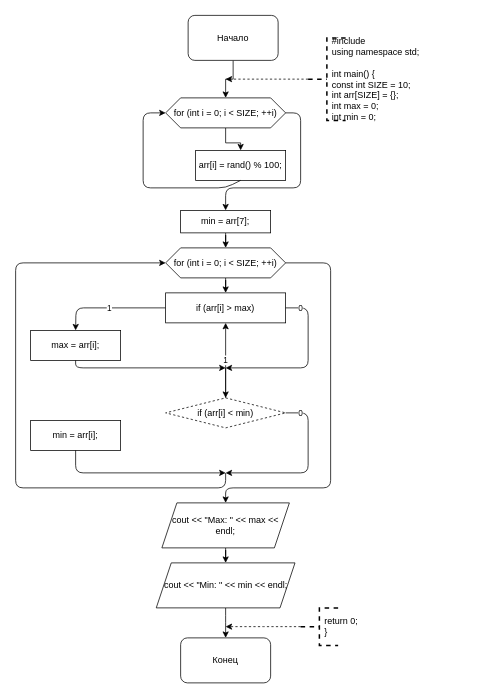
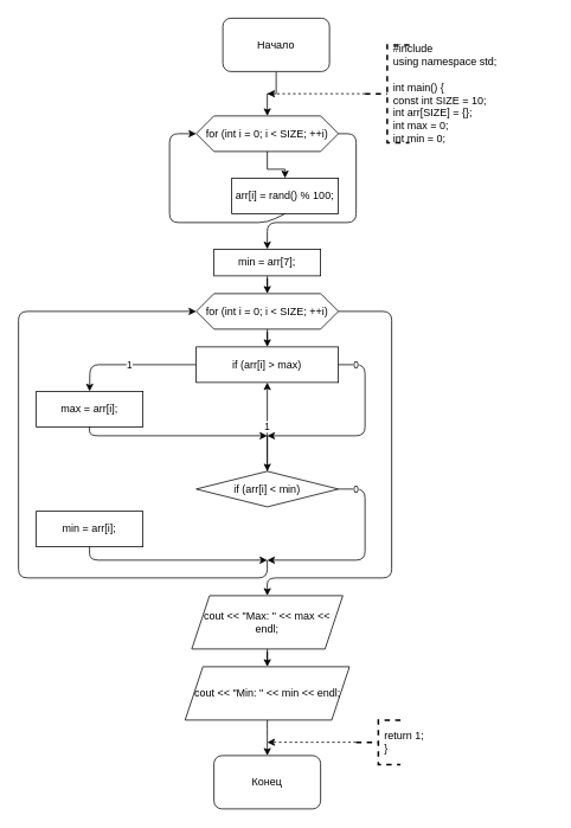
  <mxCell id="0" />
  <mxCell id="1" parent="0" />
  <mxCell id="2" style="edgeStyle=orthogonalEdgeStyle;rounded=0;orthogonalLoop=1;jettySize=auto;html=1;entryX=0.5;entryY=0;entryDx=0;entryDy=0;" edge="1" parent="1" source="3" target="5"><mxGeometry relative="1" as="geometry" /></mxCell>
  <mxCell id="3" value="Начало" style="rounded=1;whiteSpace=wrap;html=1;" vertex="1" parent="1"><mxGeometry x="250" y="20" width="120" height="60" as="geometry" /></mxCell>
  <mxCell id="4" style="edgeStyle=orthogonalEdgeStyle;rounded=0;orthogonalLoop=1;jettySize=auto;html=1;" edge="1" parent="1" source="5" target="6"><mxGeometry relative="1" as="geometry" /></mxCell>
  <mxCell id="5" value="for (int i = 0; i &amp;lt; SIZE; ++i)" style="shape=hexagon;perimeter=hexagonPerimeter2;whiteSpace=wrap;html=1;fixedSize=1;" vertex="1" parent="1"><mxGeometry x="220" y="130" width="160" height="40" as="geometry" /></mxCell>
  <mxCell id="6" value="arr[i] = rand() % 100;" style="rounded=0;whiteSpace=wrap;html=1;" vertex="1" parent="1"><mxGeometry x="260" y="200" width="120" height="40" as="geometry" /></mxCell>
  <mxCell id="7" value="" style="endArrow=classic;html=1;exitX=0.5;exitY=1;exitDx=0;exitDy=0;entryX=0;entryY=0.5;entryDx=0;entryDy=0;" edge="1" parent="1" source="6" target="5"><mxGeometry width="50" height="50" relative="1" as="geometry"><mxPoint x="290" y="340" as="sourcePoint" /><mxPoint x="340" y="290" as="targetPoint" /><Array as="points"><mxPoint x="300" y="250" /><mxPoint x="190" y="250" /><mxPoint x="190" y="150" /></Array></mxGeometry></mxCell>
  <mxCell id="8" value="" style="endArrow=classic;html=1;exitX=1;exitY=0.5;exitDx=0;exitDy=0;" edge="1" parent="1" source="5"><mxGeometry width="50" height="50" relative="1" as="geometry"><mxPoint x="290" y="340" as="sourcePoint" /><mxPoint x="300" y="280" as="targetPoint" /><Array as="points"><mxPoint x="400" y="150" /><mxPoint x="400" y="250" /><mxPoint x="300" y="250" /></Array></mxGeometry></mxCell>
  <mxCell id="9" value="Конец" style="rounded=1;whiteSpace=wrap;html=1;" vertex="1" parent="1"><mxGeometry x="240" y="850" width="120" height="60" as="geometry" /></mxCell>
  <mxCell id="10" style="edgeStyle=orthogonalEdgeStyle;rounded=0;orthogonalLoop=1;jettySize=auto;html=1;dashed=1;" edge="1" parent="1" source="11"><mxGeometry relative="1" as="geometry"><mxPoint x="300" y="105" as="targetPoint" /></mxGeometry></mxCell>
  <mxCell id="11" value="" style="strokeWidth=2;html=1;shape=mxgraph.flowchart.annotation_2;align=left;labelPosition=right;pointerEvents=1;dashed=1;" vertex="1" parent="1"><mxGeometry x="410" y="50" width="50" height="110" as="geometry" /></mxCell>
  <mxCell id="12" value="#include&amp;nbsp;&lt;br&gt;using namespace std;&lt;br&gt;&lt;br&gt;int main() {&lt;br&gt;const int SIZE = 10;&lt;br&gt;int arr[SIZE] = {};&lt;br&gt;int max = 0;&lt;br&gt;int min = 0;" style="text;html=1;strokeColor=none;fillColor=none;align=left;verticalAlign=middle;whiteSpace=wrap;rounded=0;dashed=1;" vertex="1" parent="1"><mxGeometry x="440" y="50" width="180" height="110" as="geometry" /></mxCell>
  <mxCell id="13" style="edgeStyle=orthogonalEdgeStyle;rounded=0;orthogonalLoop=1;jettySize=auto;html=1;dashed=1;" edge="1" parent="1" source="14"><mxGeometry relative="1" as="geometry"><mxPoint x="300" y="835" as="targetPoint" /></mxGeometry></mxCell>
  <mxCell id="14" value="" style="strokeWidth=2;html=1;shape=mxgraph.flowchart.annotation_2;align=left;labelPosition=right;pointerEvents=1;dashed=1;" vertex="1" parent="1"><mxGeometry x="400" y="810" width="50" height="50" as="geometry" /></mxCell>
- <mxCell id="15" value="return 0;&lt;br&gt;}" style="text;html=1;strokeColor=none;fillColor=none;align=left;verticalAlign=middle;whiteSpace=wrap;rounded=0;dashed=1;" vertex="1" parent="1"><mxGeometry x="430" y="810" width="110" height="50" as="geometry" /></mxCell>
+ <mxCell id="15" value="return 1;&lt;br&gt;}" style="text;html=1;strokeColor=none;fillColor=none;align=left;verticalAlign=middle;whiteSpace=wrap;rounded=0;dashed=1;" vertex="1" parent="1"><mxGeometry x="430" y="810" width="110" height="50" as="geometry" /></mxCell>
  <mxCell id="16" style="edgeStyle=orthogonalEdgeStyle;rounded=1;orthogonalLoop=1;jettySize=auto;html=1;" edge="1" parent="1" source="17" target="19"><mxGeometry relative="1" as="geometry" /></mxCell>
  <mxCell id="17" value="min = arr[7];" style="rounded=0;whiteSpace=wrap;html=1;" vertex="1" parent="1"><mxGeometry x="240" y="280" width="120" height="30" as="geometry" /></mxCell>
  <mxCell id="18" style="edgeStyle=orthogonalEdgeStyle;rounded=1;orthogonalLoop=1;jettySize=auto;html=1;" edge="1" parent="1" source="19" target="21"><mxGeometry relative="1" as="geometry" /></mxCell>
  <mxCell id="19" value="for (int i = 0; i &amp;lt; SIZE; ++i)" style="shape=hexagon;perimeter=hexagonPerimeter2;whiteSpace=wrap;html=1;fixedSize=1;" vertex="1" parent="1"><mxGeometry x="220" y="330" width="160" height="40" as="geometry" /></mxCell>
  <mxCell id="20" value="1" style="edgeStyle=orthogonalEdgeStyle;rounded=1;orthogonalLoop=1;jettySize=auto;html=1;" edge="1" parent="1" source="21"><mxGeometry relative="1" as="geometry"><mxPoint x="100" y="440" as="targetPoint" /></mxGeometry></mxCell>
  <mxCell id="21" value="if (arr[i] &amp;gt; max)" style="whiteSpace=wrap;html=1;rounded=0;" vertex="1" parent="1"><mxGeometry x="220" y="390" width="160" height="40" as="geometry" /></mxCell>
  <mxCell id="22" value="max = arr[i];" style="rounded=0;whiteSpace=wrap;html=1;" vertex="1" parent="1"><mxGeometry x="40" y="440" width="120" height="40" as="geometry" /></mxCell>
  <mxCell id="23" value="" style="endArrow=classic;html=1;exitX=0.5;exitY=1;exitDx=0;exitDy=0;" edge="1" parent="1" source="22"><mxGeometry width="50" height="50" relative="1" as="geometry"><mxPoint x="290" y="460" as="sourcePoint" /><mxPoint x="300" y="490" as="targetPoint" /><Array as="points"><mxPoint x="100" y="490" /></Array></mxGeometry></mxCell>
  <mxCell id="24" value="0" style="endArrow=classic;html=1;exitX=1;exitY=0.5;exitDx=0;exitDy=0;" edge="1" parent="1" source="21"><mxGeometry x="-0.818" width="50" height="50" relative="1" as="geometry"><mxPoint x="290" y="460" as="sourcePoint" /><mxPoint x="300" y="490" as="targetPoint" /><Array as="points"><mxPoint x="410" y="410" /><mxPoint x="410" y="490" /></Array><mxPoint as="offset" /></mxGeometry></mxCell>
  <mxCell id="25" value="" style="endArrow=classic;html=1;" edge="1" parent="1" target="27"><mxGeometry width="50" height="50" relative="1" as="geometry"><mxPoint x="300" y="490" as="sourcePoint" /><mxPoint x="300" y="520" as="targetPoint" /></mxGeometry></mxCell>
  <mxCell id="26" value="1" style="edgeStyle=orthogonalEdgeStyle;rounded=1;orthogonalLoop=1;jettySize=auto;html=1;" edge="1" parent="1" source="27" target="21"><mxGeometry relative="1" as="geometry"><mxPoint x="90" y="570" as="targetPoint" /></mxGeometry></mxCell>
- <mxCell id="27" value="if (arr[i] &amp;lt; min)" style="rhombus;whiteSpace=wrap;html=1;dashed=1;" vertex="1" parent="1"><mxGeometry x="220" y="530" width="160" height="40" as="geometry" /></mxCell>
- <mxCell id="28" value="min = arr[i];" style="rounded=0;whiteSpace=wrap;html=1;" vertex="1" parent="1"><mxGeometry x="40" y="560" width="120" height="40" as="geometry" /></mxCell>
+ <mxCell id="27" value="if (arr[i] &amp;lt; min)" style="rhombus;whiteSpace=wrap;html=1;" vertex="1" parent="1"><mxGeometry x="220" y="530" width="160" height="40" as="geometry" /></mxCell>
+ <mxCell id="28" value="min = arr[i];" style="rounded=0;whiteSpace=wrap;html=1;" vertex="1" parent="1"><mxGeometry x="40" y="575" width="120" height="40" as="geometry" /></mxCell>
  <mxCell id="29" value="0" style="endArrow=classic;html=1;exitX=1;exitY=0.5;exitDx=0;exitDy=0;" edge="1" parent="1" source="27"><mxGeometry x="-0.818" width="50" height="50" relative="1" as="geometry"><mxPoint x="290" y="560" as="sourcePoint" /><mxPoint x="300" y="630" as="targetPoint" /><Array as="points"><mxPoint x="410" y="550" /><mxPoint x="410" y="630" /></Array><mxPoint as="offset" /></mxGeometry></mxCell>
  <mxCell id="30" value="" style="endArrow=classic;html=1;exitX=0.5;exitY=1;exitDx=0;exitDy=0;" edge="1" parent="1" source="28"><mxGeometry width="50" height="50" relative="1" as="geometry"><mxPoint x="290" y="560" as="sourcePoint" /><mxPoint x="300" y="630" as="targetPoint" /><Array as="points"><mxPoint x="100" y="630" /></Array></mxGeometry></mxCell>
  <mxCell id="31" value="" style="endArrow=classic;html=1;entryX=0;entryY=0.5;entryDx=0;entryDy=0;" edge="1" parent="1" target="19"><mxGeometry width="50" height="50" relative="1" as="geometry"><mxPoint x="300" y="630" as="sourcePoint" /><mxPoint x="340" y="610" as="targetPoint" /><Array as="points"><mxPoint x="300" y="650" /><mxPoint x="20" y="650" /><mxPoint x="20" y="350" /></Array></mxGeometry></mxCell>
  <mxCell id="32" style="edgeStyle=orthogonalEdgeStyle;rounded=1;orthogonalLoop=1;jettySize=auto;html=1;" edge="1" parent="1" source="33" target="35"><mxGeometry relative="1" as="geometry" /></mxCell>
  <mxCell id="33" value="cout &amp;lt;&amp;lt; &quot;Max: &quot; &amp;lt;&amp;lt; max &amp;lt;&amp;lt; endl;" style="shape=parallelogram;perimeter=parallelogramPerimeter;whiteSpace=wrap;html=1;fixedSize=1;" vertex="1" parent="1"><mxGeometry x="215" y="670" width="170" height="60" as="geometry" /></mxCell>
  <mxCell id="34" style="edgeStyle=orthogonalEdgeStyle;rounded=1;orthogonalLoop=1;jettySize=auto;html=1;" edge="1" parent="1" source="35"><mxGeometry relative="1" as="geometry"><mxPoint x="300" y="850" as="targetPoint" /></mxGeometry></mxCell>
  <mxCell id="35" value="cout &amp;lt;&amp;lt; &quot;Min: &quot; &amp;lt;&amp;lt; min &amp;lt;&amp;lt; endl;" style="shape=parallelogram;perimeter=parallelogramPerimeter;whiteSpace=wrap;html=1;fixedSize=1;" vertex="1" parent="1"><mxGeometry x="207.5" y="750" width="185" height="60" as="geometry" /></mxCell>
  <mxCell id="36" value="" style="endArrow=classic;html=1;exitX=1;exitY=0.5;exitDx=0;exitDy=0;entryX=0.5;entryY=0;entryDx=0;entryDy=0;" edge="1" parent="1" source="19" target="33"><mxGeometry width="50" height="50" relative="1" as="geometry"><mxPoint x="290" y="560" as="sourcePoint" /><mxPoint x="340" y="510" as="targetPoint" /><Array as="points"><mxPoint x="440" y="350" /><mxPoint x="440" y="650" /><mxPoint x="300" y="650" /></Array></mxGeometry></mxCell>
